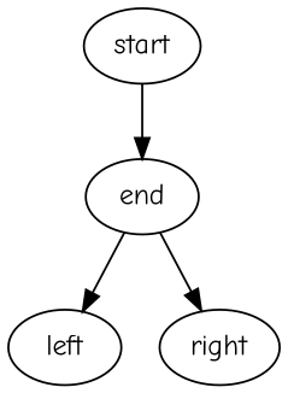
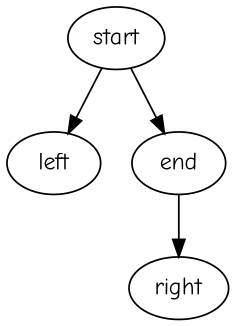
  digraph {
    fontname="Comic Neue"
    node [fontname="Comic Neue"]
    edge [fontname="Comic Neue"]
    n1 [label=left]
    n2 [label=start]
    n3 [label=end]
    n4 [label=right]
-   n3 -> n1
+   n2 -> n1
    n2 -> n3
    n3 -> n4
  }
